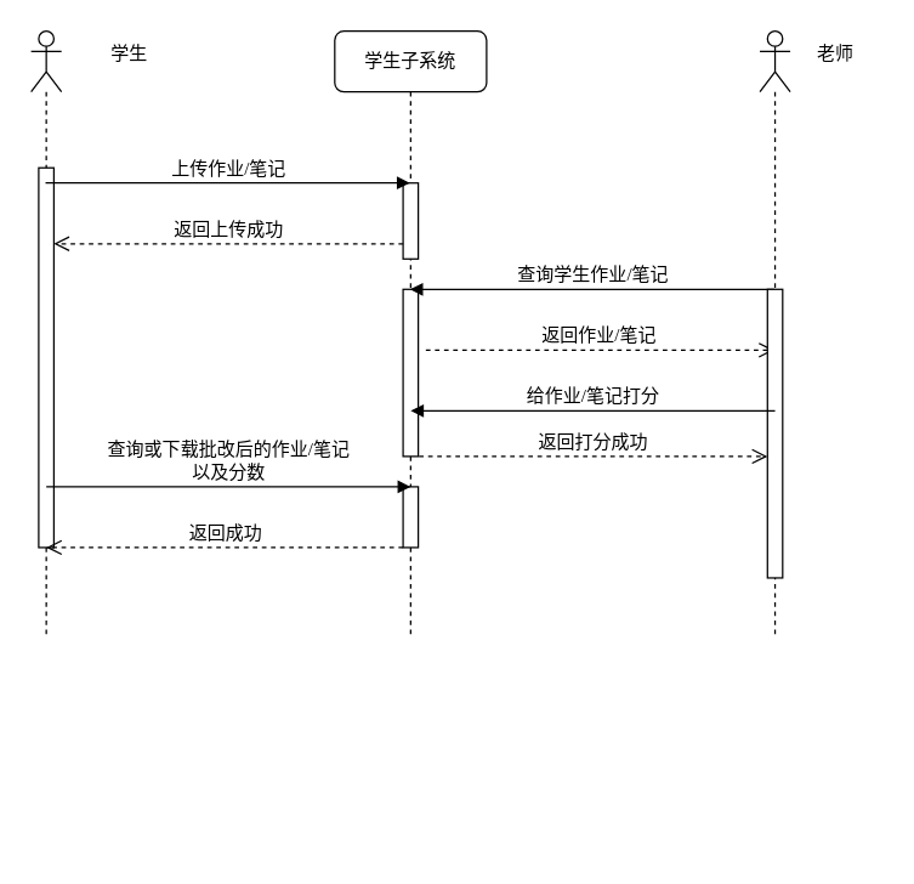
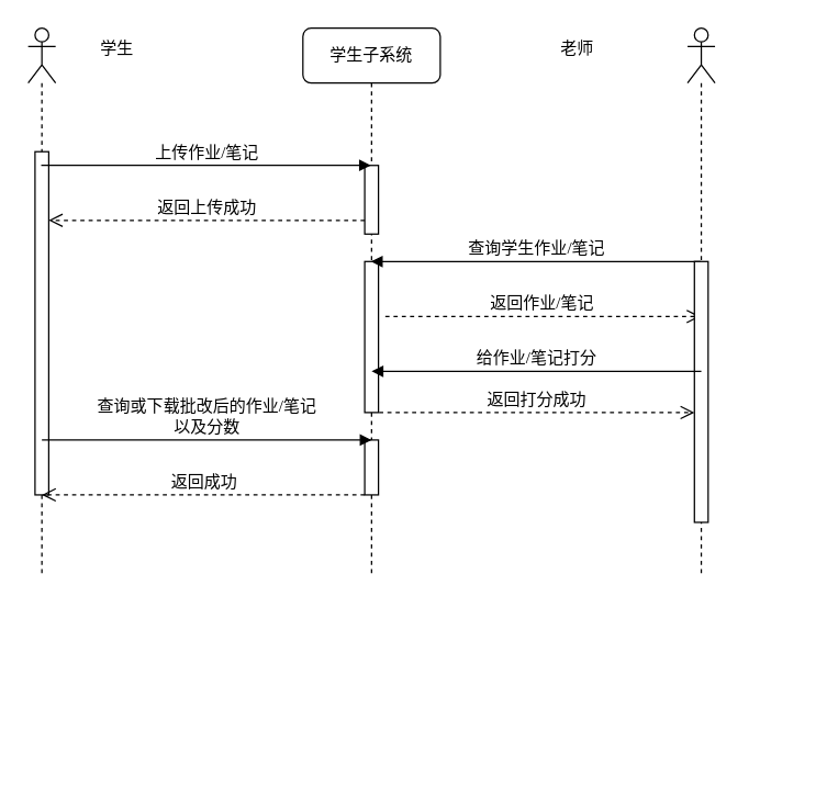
  <mxCell id="0" />
  <mxCell id="1" parent="0" />
  <mxCell id="2" value="学生子系统" style="shape=umlLifeline;perimeter=lifelinePerimeter;whiteSpace=wrap;html=1;container=1;collapsible=0;recursiveResize=0;outlineConnect=0;rounded=1;shadow=0;comic=0;labelBackgroundColor=none;strokeWidth=1;fontFamily=Verdana;fontSize=12;align=center;" parent="1" vertex="1"><mxGeometry x="220" y="20" width="100" height="400" as="geometry" /></mxCell>
  <mxCell id="3" value="" style="html=1;points=[];perimeter=orthogonalPerimeter;rounded=0;shadow=0;comic=0;labelBackgroundColor=none;strokeWidth=1;fontFamily=Verdana;fontSize=12;align=center;" parent="2" vertex="1"><mxGeometry x="45" y="100" width="10" height="50" as="geometry" /></mxCell>
  <mxCell id="4" value="" style="html=1;points=[];perimeter=orthogonalPerimeter;rounded=0;shadow=0;comic=0;labelBackgroundColor=none;strokeWidth=1;fontFamily=Verdana;fontSize=12;align=center;" parent="2" vertex="1"><mxGeometry x="45" y="170" width="10" height="110" as="geometry" /></mxCell>
  <mxCell id="5" value="" style="html=1;points=[];perimeter=orthogonalPerimeter;" parent="2" vertex="1"><mxGeometry x="45" y="300" width="10" height="40" as="geometry" /></mxCell>
  <mxCell id="6" value="" style="shape=umlLifeline;participant=umlActor;perimeter=lifelinePerimeter;whiteSpace=wrap;html=1;container=1;collapsible=0;recursiveResize=0;verticalAlign=top;spacingTop=36;outlineConnect=0;" parent="1" vertex="1"><mxGeometry x="20" y="20" width="20" height="400" as="geometry" /></mxCell>
  <mxCell id="7" value="" style="html=1;points=[];perimeter=orthogonalPerimeter;" parent="6" vertex="1"><mxGeometry x="5" y="90" width="10" height="250" as="geometry" /></mxCell>
  <mxCell id="8" value="上传作业/笔记" style="html=1;verticalAlign=bottom;endArrow=block;labelBackgroundColor=none;fontFamily=Verdana;fontSize=12;edgeStyle=elbowEdgeStyle;elbow=vertical;" parent="1" source="6" target="2" edge="1"><mxGeometry relative="1" as="geometry"><mxPoint x="50" y="130" as="sourcePoint" /><mxPoint x="190" y="140" as="targetPoint" /><Array as="points"><mxPoint x="110" y="120" /><mxPoint x="100" y="110" /><mxPoint x="210" y="137" /></Array></mxGeometry></mxCell>
  <mxCell id="9" value="查询学生作业/笔记" style="html=1;verticalAlign=bottom;endArrow=block;labelBackgroundColor=none;fontFamily=Verdana;fontSize=12;edgeStyle=elbowEdgeStyle;elbow=vertical;" parent="1" edge="1" target="2" source="13"><mxGeometry relative="1" as="geometry"><mxPoint x="250" y="230" as="sourcePoint" /><mxPoint x="490" y="230" as="targetPoint" /><Array as="points"><mxPoint x="390" y="190" /><mxPoint x="330.5" y="230" /><mxPoint x="320.5" y="220" /><mxPoint x="430.5" y="247" /></Array></mxGeometry></mxCell>
  <mxCell id="10" value="返回上传成功" style="html=1;verticalAlign=bottom;endArrow=open;dashed=1;endSize=8;labelBackgroundColor=none;fontFamily=Verdana;fontSize=12;edgeStyle=elbowEdgeStyle;elbow=vertical;" parent="1" target="7" edge="1"><mxGeometry relative="1" as="geometry"><mxPoint x="40" y="360" as="targetPoint" /><Array as="points"><mxPoint x="210" y="160" /><mxPoint x="210" y="150" /><mxPoint x="75.5" y="360" /><mxPoint x="205.5" y="360" /><mxPoint x="120.5" y="360" /><mxPoint x="150.5" y="360" /></Array><mxPoint x="265" y="160" as="sourcePoint" /><mxPoint as="offset" /></mxGeometry></mxCell>
  <mxCell id="11" value="返回作业/笔记" style="html=1;verticalAlign=bottom;endArrow=open;dashed=1;endSize=8;labelBackgroundColor=none;fontFamily=Verdana;fontSize=12;edgeStyle=elbowEdgeStyle;elbow=vertical;" parent="1" target="13" edge="1"><mxGeometry x="-0.004" relative="1" as="geometry"><mxPoint x="60" y="260" as="targetPoint" /><Array as="points"><mxPoint x="380" y="230" /><mxPoint x="340" y="240" /><mxPoint x="380" y="260" /><mxPoint x="175" y="250" /><mxPoint x="40.5" y="460" /><mxPoint x="170.5" y="460" /><mxPoint x="85.5" y="460" /><mxPoint x="115.5" y="460" /></Array><mxPoint x="280" y="230" as="sourcePoint" /><mxPoint as="offset" /></mxGeometry></mxCell>
  <mxCell id="12" value="学生" style="text;html=1;strokeColor=none;fillColor=none;align=center;verticalAlign=middle;whiteSpace=wrap;rounded=0;" parent="1" vertex="1"><mxGeometry x="55" y="20" width="60" height="30" as="geometry" /></mxCell>
  <mxCell id="13" value="" style="shape=umlLifeline;participant=umlActor;perimeter=lifelinePerimeter;whiteSpace=wrap;html=1;container=1;collapsible=0;recursiveResize=0;verticalAlign=top;spacingTop=36;outlineConnect=0;" vertex="1" parent="1"><mxGeometry x="500" y="20" width="20" height="400" as="geometry" /></mxCell>
  <mxCell id="14" value="" style="html=1;points=[];perimeter=orthogonalPerimeter;" vertex="1" parent="13"><mxGeometry x="5" y="170" width="10" height="190" as="geometry" /></mxCell>
  <mxCell id="15" value="返回打分成功" style="html=1;verticalAlign=bottom;endArrow=open;dashed=1;endSize=8;labelBackgroundColor=none;fontFamily=Verdana;fontSize=12;edgeStyle=elbowEdgeStyle;elbow=vertical;" edge="1" parent="13"><mxGeometry x="-0.004" relative="1" as="geometry"><mxPoint x="5" y="280" as="targetPoint" /><Array as="points"><mxPoint x="-124.5" y="280" /><mxPoint x="-164.5" y="290" /><mxPoint x="-124.5" y="310" /><mxPoint x="-329.5" y="300" /><mxPoint x="-464" y="510" /><mxPoint x="-334" y="510" /><mxPoint x="-419" y="510" /><mxPoint x="-389" y="510" /></Array><mxPoint x="-224.5" y="280" as="sourcePoint" /><mxPoint as="offset" /></mxGeometry></mxCell>
- <mxCell id="16" value="老师" style="text;html=1;strokeColor=none;fillColor=none;align=center;verticalAlign=middle;whiteSpace=wrap;rounded=0;" vertex="1" parent="1"><mxGeometry x="520" y="20" width="60" height="30" as="geometry" /></mxCell>
+ <mxCell id="16" value="老师" style="text;html=1;strokeColor=none;fillColor=none;align=center;verticalAlign=middle;whiteSpace=wrap;rounded=0;" vertex="1" parent="1"><mxGeometry x="390" y="20" width="60" height="30" as="geometry" /></mxCell>
  <mxCell id="17" value="给作业/笔记打分" style="html=1;verticalAlign=bottom;endArrow=block;labelBackgroundColor=none;fontFamily=Verdana;fontSize=12;edgeStyle=elbowEdgeStyle;elbow=vertical;" edge="1" parent="1"><mxGeometry relative="1" as="geometry"><mxPoint x="510" y="270" as="sourcePoint" /><mxPoint x="270" y="270" as="targetPoint" /><Array as="points"><mxPoint x="390.5" y="270" /><mxPoint x="331" y="310" /><mxPoint x="321" y="300" /><mxPoint x="431" y="327" /></Array></mxGeometry></mxCell>
  <mxCell id="18" value="查询或下载批改后的作业/笔记&lt;br&gt;以及分数" style="html=1;verticalAlign=bottom;endArrow=block;labelBackgroundColor=none;fontFamily=Verdana;fontSize=12;edgeStyle=elbowEdgeStyle;elbow=vertical;" edge="1" parent="1"><mxGeometry relative="1" as="geometry"><mxPoint x="30" y="320" as="sourcePoint" /><mxPoint x="270" y="320" as="targetPoint" /><Array as="points"><mxPoint x="110.5" y="320" /><mxPoint x="100.5" y="310" /><mxPoint x="210.5" y="337" /></Array></mxGeometry></mxCell>
  <mxCell id="19" value="返回成功" style="html=1;verticalAlign=bottom;endArrow=open;dashed=1;endSize=8;labelBackgroundColor=none;fontFamily=Verdana;fontSize=12;edgeStyle=elbowEdgeStyle;elbow=vertical;" parent="1" edge="1"><mxGeometry x="-0.004" relative="1" as="geometry"><mxPoint x="30" y="360" as="targetPoint" /><Array as="points"><mxPoint x="170.5" y="360" /><mxPoint x="170.5" y="350" /><mxPoint x="36" y="560" /><mxPoint x="166" y="560" /><mxPoint x="81" y="560" /><mxPoint x="111" y="560" /></Array><mxPoint x="265" y="360" as="sourcePoint" /><mxPoint as="offset" /></mxGeometry></mxCell>
